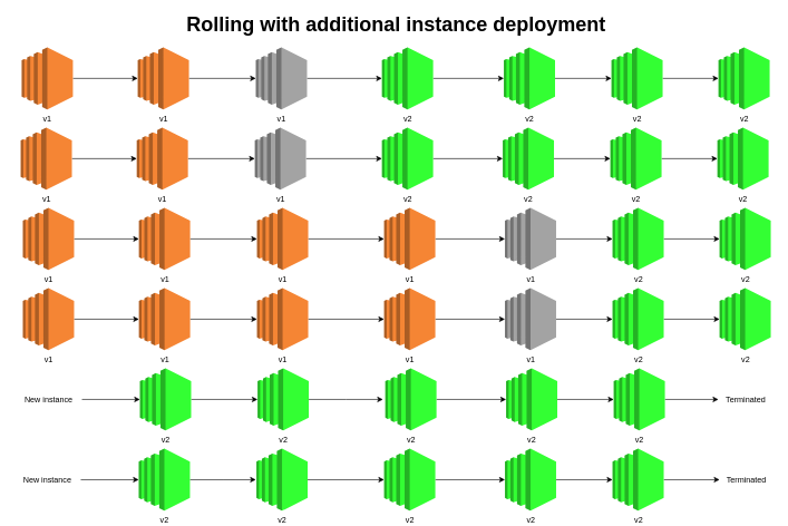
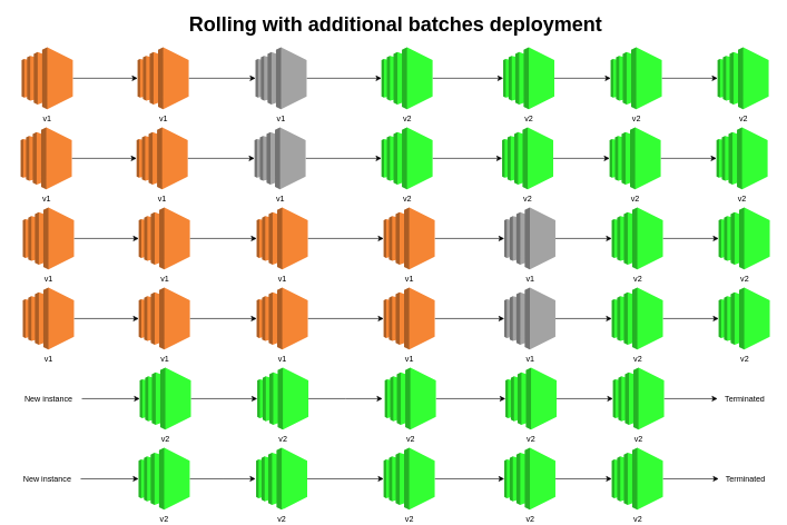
  <mxCell id="0" />
  <mxCell id="1" parent="0" />
  <mxCell id="2" style="edgeStyle=orthogonalEdgeStyle;rounded=0;orthogonalLoop=1;jettySize=auto;html=1;entryX=0;entryY=0.5;entryDx=0;entryDy=0;entryPerimeter=0;" parent="1" source="3" target="5" edge="1"><mxGeometry relative="1" as="geometry" /></mxCell>
  <mxCell id="3" value="v1" style="outlineConnect=0;dashed=0;verticalLabelPosition=bottom;verticalAlign=top;align=center;html=1;shape=mxgraph.aws3.ec2;fillColor=#F58534;gradientColor=none;" parent="1" vertex="1"><mxGeometry x="32" y="70" width="76.5" height="93" as="geometry" /></mxCell>
  <mxCell id="4" style="edgeStyle=orthogonalEdgeStyle;rounded=0;orthogonalLoop=1;jettySize=auto;html=1;" parent="1" source="5" target="7" edge="1"><mxGeometry relative="1" as="geometry" /></mxCell>
  <mxCell id="5" value="v1" style="outlineConnect=0;dashed=0;verticalLabelPosition=bottom;verticalAlign=top;align=center;html=1;shape=mxgraph.aws3.ec2;fillColor=#f58534;gradientColor=none;" parent="1" vertex="1"><mxGeometry x="205.5" y="70" width="76.5" height="93" as="geometry" /></mxCell>
  <mxCell id="6" style="edgeStyle=orthogonalEdgeStyle;rounded=0;orthogonalLoop=1;jettySize=auto;html=1;entryX=0;entryY=0.5;entryDx=0;entryDy=0;entryPerimeter=0;" parent="1" source="7" target="28" edge="1"><mxGeometry relative="1" as="geometry" /></mxCell>
  <mxCell id="7" value="v1" style="outlineConnect=0;dashed=0;verticalLabelPosition=bottom;verticalAlign=top;align=center;html=1;shape=mxgraph.aws3.ec2;fillColor=#a3a3a3;gradientColor=none;" parent="1" vertex="1"><mxGeometry x="382" y="70" width="76.5" height="93" as="geometry" /></mxCell>
  <mxCell id="8" style="edgeStyle=orthogonalEdgeStyle;rounded=0;orthogonalLoop=1;jettySize=auto;html=1;entryX=0;entryY=0.5;entryDx=0;entryDy=0;entryPerimeter=0;" parent="1" source="9" target="11" edge="1"><mxGeometry relative="1" as="geometry" /></mxCell>
  <mxCell id="9" value="v1" style="outlineConnect=0;dashed=0;verticalLabelPosition=bottom;verticalAlign=top;align=center;html=1;shape=mxgraph.aws3.ec2;fillColor=#F58534;gradientColor=none;" parent="1" vertex="1"><mxGeometry x="30.5" y="190" width="76.5" height="93" as="geometry" /></mxCell>
  <mxCell id="10" style="edgeStyle=orthogonalEdgeStyle;rounded=0;orthogonalLoop=1;jettySize=auto;html=1;" parent="1" source="11" target="13" edge="1"><mxGeometry relative="1" as="geometry" /></mxCell>
  <mxCell id="11" value="v1" style="outlineConnect=0;dashed=0;verticalLabelPosition=bottom;verticalAlign=top;align=center;html=1;shape=mxgraph.aws3.ec2;fillColor=#f58534;gradientColor=none;" parent="1" vertex="1"><mxGeometry x="204" y="190" width="76.5" height="93" as="geometry" /></mxCell>
  <mxCell id="12" style="edgeStyle=orthogonalEdgeStyle;rounded=0;orthogonalLoop=1;jettySize=auto;html=1;" parent="1" source="13" target="30" edge="1"><mxGeometry relative="1" as="geometry" /></mxCell>
  <mxCell id="13" value="v1" style="outlineConnect=0;dashed=0;verticalLabelPosition=bottom;verticalAlign=top;align=center;html=1;shape=mxgraph.aws3.ec2;fillColor=#a3a3a3;gradientColor=none;" parent="1" vertex="1"><mxGeometry x="380.5" y="190" width="76.5" height="93" as="geometry" /></mxCell>
  <mxCell id="14" style="edgeStyle=orthogonalEdgeStyle;rounded=0;orthogonalLoop=1;jettySize=auto;html=1;entryX=0;entryY=0.5;entryDx=0;entryDy=0;entryPerimeter=0;" parent="1" source="15" target="17" edge="1"><mxGeometry relative="1" as="geometry" /></mxCell>
  <mxCell id="15" value="v1" style="outlineConnect=0;dashed=0;verticalLabelPosition=bottom;verticalAlign=top;align=center;html=1;shape=mxgraph.aws3.ec2;fillColor=#F58534;gradientColor=none;" parent="1" vertex="1"><mxGeometry x="33.75" y="310" width="76.5" height="93" as="geometry" /></mxCell>
  <mxCell id="16" style="edgeStyle=orthogonalEdgeStyle;rounded=0;orthogonalLoop=1;jettySize=auto;html=1;" parent="1" source="17" target="19" edge="1"><mxGeometry relative="1" as="geometry" /></mxCell>
  <mxCell id="17" value="v1" style="outlineConnect=0;dashed=0;verticalLabelPosition=bottom;verticalAlign=top;align=center;html=1;shape=mxgraph.aws3.ec2;fillColor=#f58534;gradientColor=none;" parent="1" vertex="1"><mxGeometry x="207.25" y="310" width="76.5" height="93" as="geometry" /></mxCell>
  <mxCell id="18" style="edgeStyle=orthogonalEdgeStyle;rounded=0;orthogonalLoop=1;jettySize=auto;html=1;entryX=0;entryY=0.5;entryDx=0;entryDy=0;entryPerimeter=0;" parent="1" source="19" target="32" edge="1"><mxGeometry relative="1" as="geometry" /></mxCell>
  <mxCell id="19" value="v1" style="outlineConnect=0;dashed=0;verticalLabelPosition=bottom;verticalAlign=top;align=center;html=1;shape=mxgraph.aws3.ec2;fillColor=#f58534;gradientColor=none;" parent="1" vertex="1"><mxGeometry x="383.75" y="310" width="76.5" height="93" as="geometry" /></mxCell>
  <mxCell id="20" style="edgeStyle=orthogonalEdgeStyle;rounded=0;orthogonalLoop=1;jettySize=auto;html=1;entryX=0;entryY=0.5;entryDx=0;entryDy=0;entryPerimeter=0;" parent="1" source="21" target="23" edge="1"><mxGeometry relative="1" as="geometry" /></mxCell>
  <mxCell id="21" value="v1" style="outlineConnect=0;dashed=0;verticalLabelPosition=bottom;verticalAlign=top;align=center;html=1;shape=mxgraph.aws3.ec2;fillColor=#F58534;gradientColor=none;" parent="1" vertex="1"><mxGeometry x="33.75" y="430" width="76.5" height="93" as="geometry" /></mxCell>
  <mxCell id="22" style="edgeStyle=orthogonalEdgeStyle;rounded=0;orthogonalLoop=1;jettySize=auto;html=1;" parent="1" source="23" target="25" edge="1"><mxGeometry relative="1" as="geometry" /></mxCell>
  <mxCell id="23" value="v1" style="outlineConnect=0;dashed=0;verticalLabelPosition=bottom;verticalAlign=top;align=center;html=1;shape=mxgraph.aws3.ec2;fillColor=#f58534;gradientColor=none;" parent="1" vertex="1"><mxGeometry x="207.25" y="430" width="76.5" height="93" as="geometry" /></mxCell>
  <mxCell id="24" style="edgeStyle=orthogonalEdgeStyle;rounded=0;orthogonalLoop=1;jettySize=auto;html=1;entryX=0;entryY=0.5;entryDx=0;entryDy=0;entryPerimeter=0;" parent="1" source="25" target="34" edge="1"><mxGeometry relative="1" as="geometry" /></mxCell>
  <mxCell id="25" value="v1" style="outlineConnect=0;dashed=0;verticalLabelPosition=bottom;verticalAlign=top;align=center;html=1;shape=mxgraph.aws3.ec2;fillColor=#f58534;gradientColor=none;" parent="1" vertex="1"><mxGeometry x="383.75" y="430" width="76.5" height="93" as="geometry" /></mxCell>
- <mxCell id="26" value="Rolling with additional instance deployment" style="text;html=1;strokeColor=none;fillColor=none;align=center;verticalAlign=middle;whiteSpace=wrap;rounded=0;fontSize=30;fontStyle=1" parent="1" vertex="1"><mxGeometry x="30.5" y="20" width="1121.5" height="30" as="geometry" /></mxCell>
+ <mxCell id="26" value="Rolling with additional batches deployment" style="text;html=1;strokeColor=none;fillColor=none;align=center;verticalAlign=middle;whiteSpace=wrap;rounded=0;fontSize=30;fontStyle=1" parent="1" vertex="1"><mxGeometry x="30.5" y="20" width="1121.5" height="30" as="geometry" /></mxCell>
  <mxCell id="27" style="edgeStyle=orthogonalEdgeStyle;rounded=0;orthogonalLoop=1;jettySize=auto;html=1;entryX=0;entryY=0.5;entryDx=0;entryDy=0;entryPerimeter=0;" parent="1" source="28" target="36" edge="1"><mxGeometry relative="1" as="geometry" /></mxCell>
  <mxCell id="28" value="v2" style="outlineConnect=0;dashed=0;verticalLabelPosition=bottom;verticalAlign=top;align=center;html=1;shape=mxgraph.aws3.ec2;fillColor=#33FF33;gradientColor=none;" parent="1" vertex="1"><mxGeometry x="570.5" y="70" width="76.5" height="93" as="geometry" /></mxCell>
  <mxCell id="29" style="edgeStyle=orthogonalEdgeStyle;rounded=0;orthogonalLoop=1;jettySize=auto;html=1;entryX=0;entryY=0.5;entryDx=0;entryDy=0;entryPerimeter=0;" parent="1" source="30" target="38" edge="1"><mxGeometry relative="1" as="geometry" /></mxCell>
  <mxCell id="30" value="v2" style="outlineConnect=0;dashed=0;verticalLabelPosition=bottom;verticalAlign=top;align=center;html=1;shape=mxgraph.aws3.ec2;fillColor=#33FF33;gradientColor=none;" parent="1" vertex="1"><mxGeometry x="570.5" y="190" width="76.5" height="93" as="geometry" /></mxCell>
  <mxCell id="31" style="edgeStyle=orthogonalEdgeStyle;rounded=0;orthogonalLoop=1;jettySize=auto;html=1;entryX=0;entryY=0.5;entryDx=0;entryDy=0;entryPerimeter=0;" parent="1" source="32" target="40" edge="1"><mxGeometry relative="1" as="geometry" /></mxCell>
  <mxCell id="32" value="v1" style="outlineConnect=0;dashed=0;verticalLabelPosition=bottom;verticalAlign=top;align=center;html=1;shape=mxgraph.aws3.ec2;fillColor=#f58534;gradientColor=none;" parent="1" vertex="1"><mxGeometry x="573.75" y="310" width="76.5" height="93" as="geometry" /></mxCell>
  <mxCell id="33" style="edgeStyle=orthogonalEdgeStyle;rounded=0;orthogonalLoop=1;jettySize=auto;html=1;entryX=0;entryY=0.5;entryDx=0;entryDy=0;entryPerimeter=0;" parent="1" source="34" target="42" edge="1"><mxGeometry relative="1" as="geometry" /></mxCell>
  <mxCell id="34" value="v1" style="outlineConnect=0;dashed=0;verticalLabelPosition=bottom;verticalAlign=top;align=center;html=1;shape=mxgraph.aws3.ec2;fillColor=#f58534;gradientColor=none;" parent="1" vertex="1"><mxGeometry x="573.75" y="430" width="76.5" height="93" as="geometry" /></mxCell>
  <mxCell id="35" style="edgeStyle=orthogonalEdgeStyle;rounded=0;orthogonalLoop=1;jettySize=auto;html=1;entryX=0;entryY=0.5;entryDx=0;entryDy=0;entryPerimeter=0;" edge="1" parent="1" source="36" target="60"><mxGeometry relative="1" as="geometry" /></mxCell>
  <mxCell id="36" value="v2" style="outlineConnect=0;dashed=0;verticalLabelPosition=bottom;verticalAlign=top;align=center;html=1;shape=mxgraph.aws3.ec2;fillColor=#33FF33;gradientColor=none;" parent="1" vertex="1"><mxGeometry x="752.75" y="70" width="76.5" height="93" as="geometry" /></mxCell>
  <mxCell id="37" style="edgeStyle=orthogonalEdgeStyle;rounded=0;orthogonalLoop=1;jettySize=auto;html=1;entryX=0;entryY=0.5;entryDx=0;entryDy=0;entryPerimeter=0;" edge="1" parent="1" source="38" target="62"><mxGeometry relative="1" as="geometry" /></mxCell>
  <mxCell id="38" value="v2" style="outlineConnect=0;dashed=0;verticalLabelPosition=bottom;verticalAlign=top;align=center;html=1;shape=mxgraph.aws3.ec2;fillColor=#33FF33;gradientColor=none;" parent="1" vertex="1"><mxGeometry x="751.13" y="190" width="76.5" height="93" as="geometry" /></mxCell>
  <mxCell id="39" style="edgeStyle=orthogonalEdgeStyle;rounded=0;orthogonalLoop=1;jettySize=auto;html=1;entryX=0;entryY=0.5;entryDx=0;entryDy=0;entryPerimeter=0;" edge="1" parent="1" source="40" target="64"><mxGeometry relative="1" as="geometry" /></mxCell>
  <mxCell id="40" value="v1" style="outlineConnect=0;dashed=0;verticalLabelPosition=bottom;verticalAlign=top;align=center;html=1;shape=mxgraph.aws3.ec2;fillColor=#a3a3a3;gradientColor=none;" parent="1" vertex="1"><mxGeometry x="754.38" y="310" width="76.5" height="93" as="geometry" /></mxCell>
  <mxCell id="41" style="edgeStyle=orthogonalEdgeStyle;rounded=0;orthogonalLoop=1;jettySize=auto;html=1;entryX=0;entryY=0.5;entryDx=0;entryDy=0;entryPerimeter=0;" edge="1" parent="1" source="42" target="66"><mxGeometry relative="1" as="geometry" /></mxCell>
  <mxCell id="42" value="v1" style="outlineConnect=0;dashed=0;verticalLabelPosition=bottom;verticalAlign=top;align=center;html=1;shape=mxgraph.aws3.ec2;fillColor=#a3a3a3;gradientColor=none;" parent="1" vertex="1"><mxGeometry x="754.38" y="430" width="76.5" height="93" as="geometry" /></mxCell>
  <mxCell id="43" style="edgeStyle=orthogonalEdgeStyle;rounded=0;orthogonalLoop=1;jettySize=auto;html=1;entryX=0;entryY=0.5;entryDx=0;entryDy=0;entryPerimeter=0;" edge="1" parent="1" source="44" target="48"><mxGeometry relative="1" as="geometry" /></mxCell>
  <mxCell id="44" value="v2" style="outlineConnect=0;dashed=0;verticalLabelPosition=bottom;verticalAlign=top;align=center;html=1;shape=mxgraph.aws3.ec2;fillColor=#33FF33;gradientColor=none;" vertex="1" parent="1"><mxGeometry x="208.75" y="550" width="76.5" height="93" as="geometry" /></mxCell>
  <mxCell id="45" style="edgeStyle=orthogonalEdgeStyle;rounded=0;orthogonalLoop=1;jettySize=auto;html=1;" edge="1" parent="1" source="46"><mxGeometry relative="1" as="geometry"><mxPoint x="382" y="716.5" as="targetPoint" /></mxGeometry></mxCell>
  <mxCell id="46" value="v2" style="outlineConnect=0;dashed=0;verticalLabelPosition=bottom;verticalAlign=top;align=center;html=1;shape=mxgraph.aws3.ec2;fillColor=#33ff33;gradientColor=none;" vertex="1" parent="1"><mxGeometry x="207" y="670" width="76.5" height="93" as="geometry" /></mxCell>
  <mxCell id="47" style="edgeStyle=orthogonalEdgeStyle;rounded=0;orthogonalLoop=1;jettySize=auto;html=1;" edge="1" parent="1" source="48"><mxGeometry relative="1" as="geometry"><mxPoint x="572" y="596.5" as="targetPoint" /></mxGeometry></mxCell>
  <mxCell id="48" value="v2" style="outlineConnect=0;dashed=0;verticalLabelPosition=bottom;verticalAlign=top;align=center;html=1;shape=mxgraph.aws3.ec2;fillColor=#33FF33;gradientColor=none;" vertex="1" parent="1"><mxGeometry x="384.63" y="550" width="76.5" height="93" as="geometry" /></mxCell>
  <mxCell id="49" style="edgeStyle=orthogonalEdgeStyle;rounded=0;orthogonalLoop=1;jettySize=auto;html=1;entryX=0;entryY=0.5;entryDx=0;entryDy=0;entryPerimeter=0;" edge="1" parent="1" source="50" target="54"><mxGeometry relative="1" as="geometry" /></mxCell>
  <mxCell id="50" value="v2" style="outlineConnect=0;dashed=0;verticalLabelPosition=bottom;verticalAlign=top;align=center;html=1;shape=mxgraph.aws3.ec2;fillColor=#33ff33;gradientColor=none;" vertex="1" parent="1"><mxGeometry x="382.88" y="670" width="76.5" height="93" as="geometry" /></mxCell>
  <mxCell id="51" style="edgeStyle=orthogonalEdgeStyle;rounded=0;orthogonalLoop=1;jettySize=auto;html=1;entryX=0;entryY=0.5;entryDx=0;entryDy=0;entryPerimeter=0;" edge="1" parent="1" source="52" target="56"><mxGeometry relative="1" as="geometry" /></mxCell>
  <mxCell id="52" value="v2" style="outlineConnect=0;dashed=0;verticalLabelPosition=bottom;verticalAlign=top;align=center;html=1;shape=mxgraph.aws3.ec2;fillColor=#33FF33;gradientColor=none;" vertex="1" parent="1"><mxGeometry x="575.5" y="550" width="76.5" height="93" as="geometry" /></mxCell>
  <mxCell id="53" style="edgeStyle=orthogonalEdgeStyle;rounded=0;orthogonalLoop=1;jettySize=auto;html=1;entryX=0;entryY=0.5;entryDx=0;entryDy=0;entryPerimeter=0;" edge="1" parent="1" source="54" target="58"><mxGeometry relative="1" as="geometry" /></mxCell>
  <mxCell id="54" value="v2" style="outlineConnect=0;dashed=0;verticalLabelPosition=bottom;verticalAlign=top;align=center;html=1;shape=mxgraph.aws3.ec2;fillColor=#33ff33;gradientColor=none;" vertex="1" parent="1"><mxGeometry x="573.75" y="670" width="76.5" height="93" as="geometry" /></mxCell>
  <mxCell id="55" style="edgeStyle=orthogonalEdgeStyle;rounded=0;orthogonalLoop=1;jettySize=auto;html=1;entryX=0;entryY=0.5;entryDx=0;entryDy=0;entryPerimeter=0;" edge="1" parent="1" source="56" target="68"><mxGeometry relative="1" as="geometry" /></mxCell>
  <mxCell id="56" value="v2" style="outlineConnect=0;dashed=0;verticalLabelPosition=bottom;verticalAlign=top;align=center;html=1;shape=mxgraph.aws3.ec2;fillColor=#33FF33;gradientColor=none;" vertex="1" parent="1"><mxGeometry x="756.13" y="550" width="76.5" height="93" as="geometry" /></mxCell>
  <mxCell id="57" style="edgeStyle=orthogonalEdgeStyle;rounded=0;orthogonalLoop=1;jettySize=auto;html=1;entryX=0;entryY=0.5;entryDx=0;entryDy=0;entryPerimeter=0;" edge="1" parent="1" source="58" target="70"><mxGeometry relative="1" as="geometry" /></mxCell>
  <mxCell id="58" value="v2" style="outlineConnect=0;dashed=0;verticalLabelPosition=bottom;verticalAlign=top;align=center;html=1;shape=mxgraph.aws3.ec2;fillColor=#33ff33;gradientColor=none;" vertex="1" parent="1"><mxGeometry x="754.38" y="670" width="76.5" height="93" as="geometry" /></mxCell>
  <mxCell id="59" style="edgeStyle=orthogonalEdgeStyle;rounded=0;orthogonalLoop=1;jettySize=auto;html=1;entryX=0;entryY=0.5;entryDx=0;entryDy=0;entryPerimeter=0;" edge="1" parent="1" source="60" target="71"><mxGeometry relative="1" as="geometry" /></mxCell>
  <mxCell id="60" value="v2" style="outlineConnect=0;dashed=0;verticalLabelPosition=bottom;verticalAlign=top;align=center;html=1;shape=mxgraph.aws3.ec2;fillColor=#33FF33;gradientColor=none;" vertex="1" parent="1"><mxGeometry x="913.62" y="70" width="76.5" height="93" as="geometry" /></mxCell>
  <mxCell id="61" style="edgeStyle=orthogonalEdgeStyle;rounded=0;orthogonalLoop=1;jettySize=auto;html=1;entryX=0;entryY=0.5;entryDx=0;entryDy=0;entryPerimeter=0;" edge="1" parent="1" source="62" target="72"><mxGeometry relative="1" as="geometry" /></mxCell>
  <mxCell id="62" value="v2" style="outlineConnect=0;dashed=0;verticalLabelPosition=bottom;verticalAlign=top;align=center;html=1;shape=mxgraph.aws3.ec2;fillColor=#33FF33;gradientColor=none;" vertex="1" parent="1"><mxGeometry x="912" y="190" width="76.5" height="93" as="geometry" /></mxCell>
  <mxCell id="63" style="edgeStyle=orthogonalEdgeStyle;rounded=0;orthogonalLoop=1;jettySize=auto;html=1;entryX=0;entryY=0.5;entryDx=0;entryDy=0;entryPerimeter=0;" edge="1" parent="1" source="64" target="73"><mxGeometry relative="1" as="geometry" /></mxCell>
  <mxCell id="64" value="v2" style="outlineConnect=0;dashed=0;verticalLabelPosition=bottom;verticalAlign=top;align=center;html=1;shape=mxgraph.aws3.ec2;fillColor=#33ff33;gradientColor=none;" vertex="1" parent="1"><mxGeometry x="915.25" y="310" width="76.5" height="93" as="geometry" /></mxCell>
  <mxCell id="65" style="edgeStyle=orthogonalEdgeStyle;rounded=0;orthogonalLoop=1;jettySize=auto;html=1;entryX=0;entryY=0.5;entryDx=0;entryDy=0;entryPerimeter=0;" edge="1" parent="1" source="66" target="74"><mxGeometry relative="1" as="geometry" /></mxCell>
  <mxCell id="66" value="v2" style="outlineConnect=0;dashed=0;verticalLabelPosition=bottom;verticalAlign=top;align=center;html=1;shape=mxgraph.aws3.ec2;fillColor=#33ff33;gradientColor=none;" vertex="1" parent="1"><mxGeometry x="915.25" y="430" width="76.5" height="93" as="geometry" /></mxCell>
  <mxCell id="67" style="edgeStyle=orthogonalEdgeStyle;rounded=0;orthogonalLoop=1;jettySize=auto;html=1;" edge="1" parent="1" source="68" target="75"><mxGeometry relative="1" as="geometry" /></mxCell>
  <mxCell id="68" value="v2" style="outlineConnect=0;dashed=0;verticalLabelPosition=bottom;verticalAlign=top;align=center;html=1;shape=mxgraph.aws3.ec2;fillColor=#33FF33;gradientColor=none;" vertex="1" parent="1"><mxGeometry x="917" y="550" width="76.5" height="93" as="geometry" /></mxCell>
  <mxCell id="69" style="edgeStyle=orthogonalEdgeStyle;rounded=0;orthogonalLoop=1;jettySize=auto;html=1;" edge="1" parent="1" source="70" target="76"><mxGeometry relative="1" as="geometry" /></mxCell>
  <mxCell id="70" value="v2" style="outlineConnect=0;dashed=0;verticalLabelPosition=bottom;verticalAlign=top;align=center;html=1;shape=mxgraph.aws3.ec2;fillColor=#33ff33;gradientColor=none;" vertex="1" parent="1"><mxGeometry x="915.25" y="670" width="76.5" height="93" as="geometry" /></mxCell>
  <mxCell id="71" value="v2" style="outlineConnect=0;dashed=0;verticalLabelPosition=bottom;verticalAlign=top;align=center;html=1;shape=mxgraph.aws3.ec2;fillColor=#33FF33;gradientColor=none;" vertex="1" parent="1"><mxGeometry x="1073.62" y="70" width="76.5" height="93" as="geometry" /></mxCell>
  <mxCell id="72" value="v2" style="outlineConnect=0;dashed=0;verticalLabelPosition=bottom;verticalAlign=top;align=center;html=1;shape=mxgraph.aws3.ec2;fillColor=#33FF33;gradientColor=none;" vertex="1" parent="1"><mxGeometry x="1072" y="190" width="76.5" height="93" as="geometry" /></mxCell>
  <mxCell id="73" value="v2" style="outlineConnect=0;dashed=0;verticalLabelPosition=bottom;verticalAlign=top;align=center;html=1;shape=mxgraph.aws3.ec2;fillColor=#33ff33;gradientColor=none;" vertex="1" parent="1"><mxGeometry x="1075.25" y="310" width="76.5" height="93" as="geometry" /></mxCell>
  <mxCell id="74" value="v2" style="outlineConnect=0;dashed=0;verticalLabelPosition=bottom;verticalAlign=top;align=center;html=1;shape=mxgraph.aws3.ec2;fillColor=#33ff33;gradientColor=none;" vertex="1" parent="1"><mxGeometry x="1075.25" y="430" width="76.5" height="93" as="geometry" /></mxCell>
  <mxCell id="75" value="Terminated" style="text;html=1;align=center;verticalAlign=middle;resizable=0;points=[];autosize=1;strokeColor=none;fillColor=none;" vertex="1" parent="1"><mxGeometry x="1073.5" y="581.5" width="80" height="30" as="geometry" /></mxCell>
  <mxCell id="76" value="Terminated" style="text;html=1;align=center;verticalAlign=middle;resizable=0;points=[];autosize=1;strokeColor=none;fillColor=none;" vertex="1" parent="1"><mxGeometry x="1075.25" y="701.5" width="80" height="30" as="geometry" /></mxCell>
  <mxCell id="77" style="edgeStyle=orthogonalEdgeStyle;rounded=0;orthogonalLoop=1;jettySize=auto;html=1;" edge="1" parent="1" source="78" target="44"><mxGeometry relative="1" as="geometry" /></mxCell>
  <mxCell id="78" value="New instance" style="text;html=1;align=center;verticalAlign=middle;resizable=0;points=[];autosize=1;strokeColor=none;fillColor=none;" vertex="1" parent="1"><mxGeometry x="22" y="581.5" width="100" height="30" as="geometry" /></mxCell>
  <mxCell id="79" style="edgeStyle=orthogonalEdgeStyle;rounded=0;orthogonalLoop=1;jettySize=auto;html=1;entryX=0;entryY=0.5;entryDx=0;entryDy=0;entryPerimeter=0;" edge="1" parent="1" source="80" target="46"><mxGeometry relative="1" as="geometry" /></mxCell>
  <mxCell id="80" value="New instance" style="text;html=1;align=center;verticalAlign=middle;resizable=0;points=[];autosize=1;strokeColor=none;fillColor=none;" vertex="1" parent="1"><mxGeometry x="20.25" y="701.5" width="100" height="30" as="geometry" /></mxCell>
